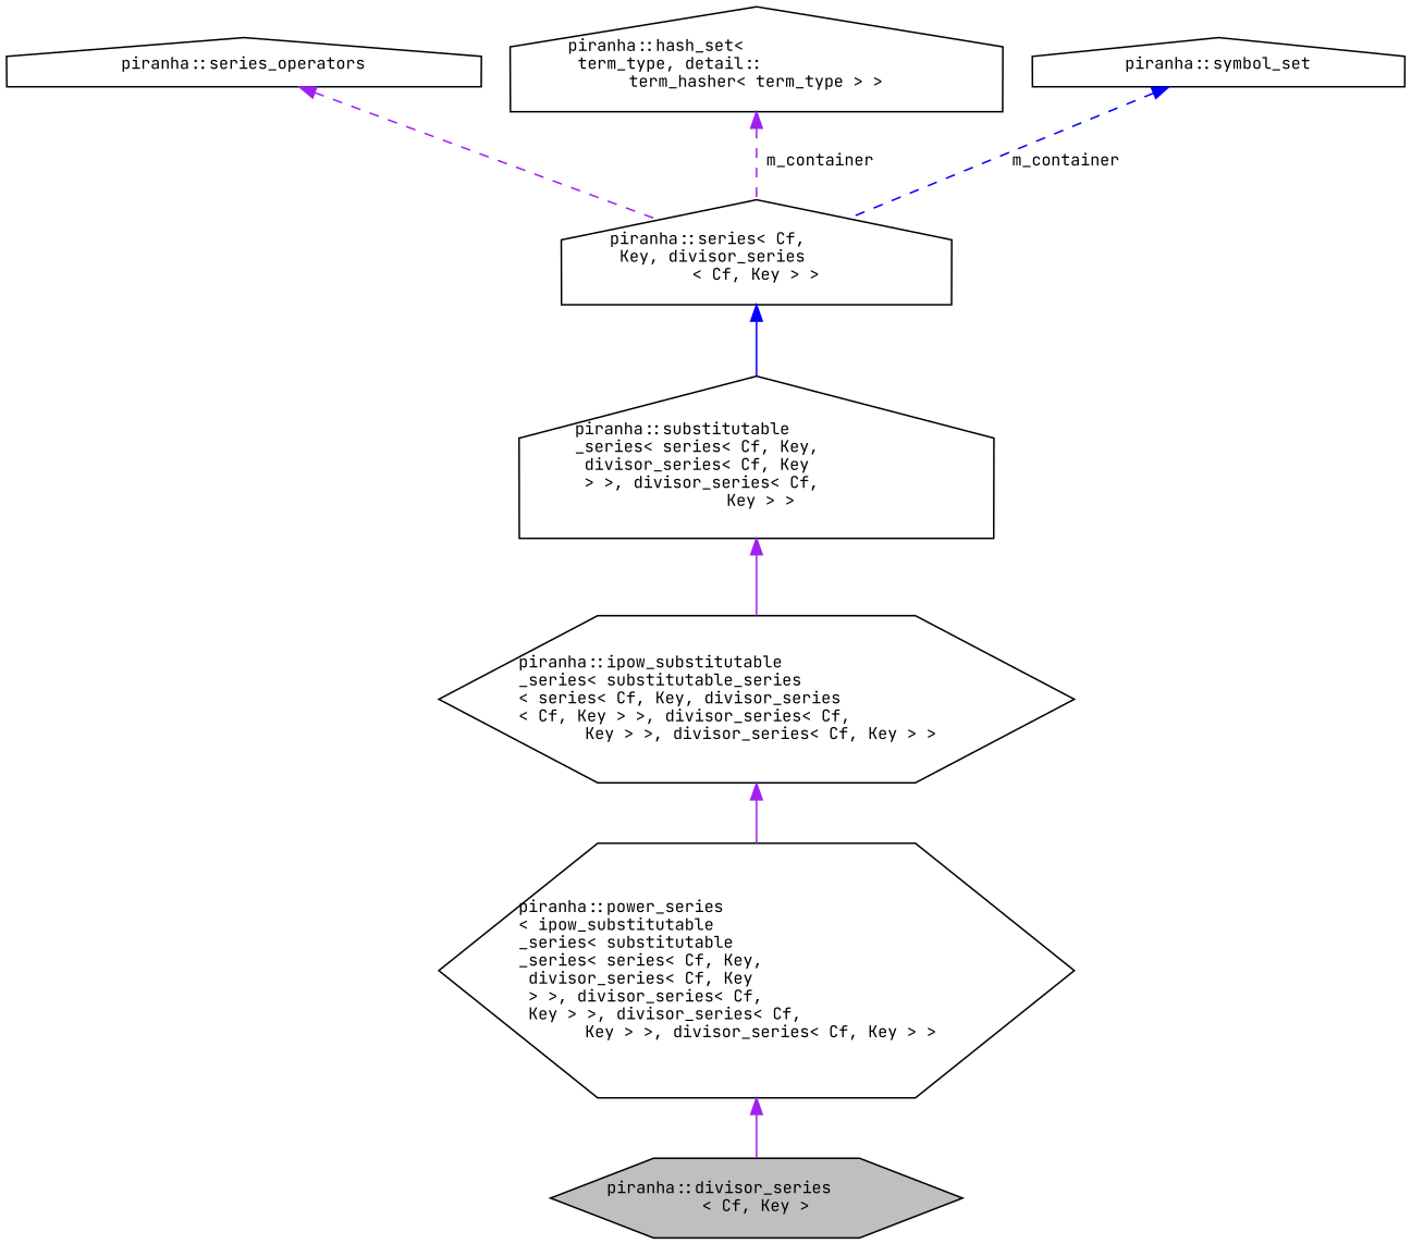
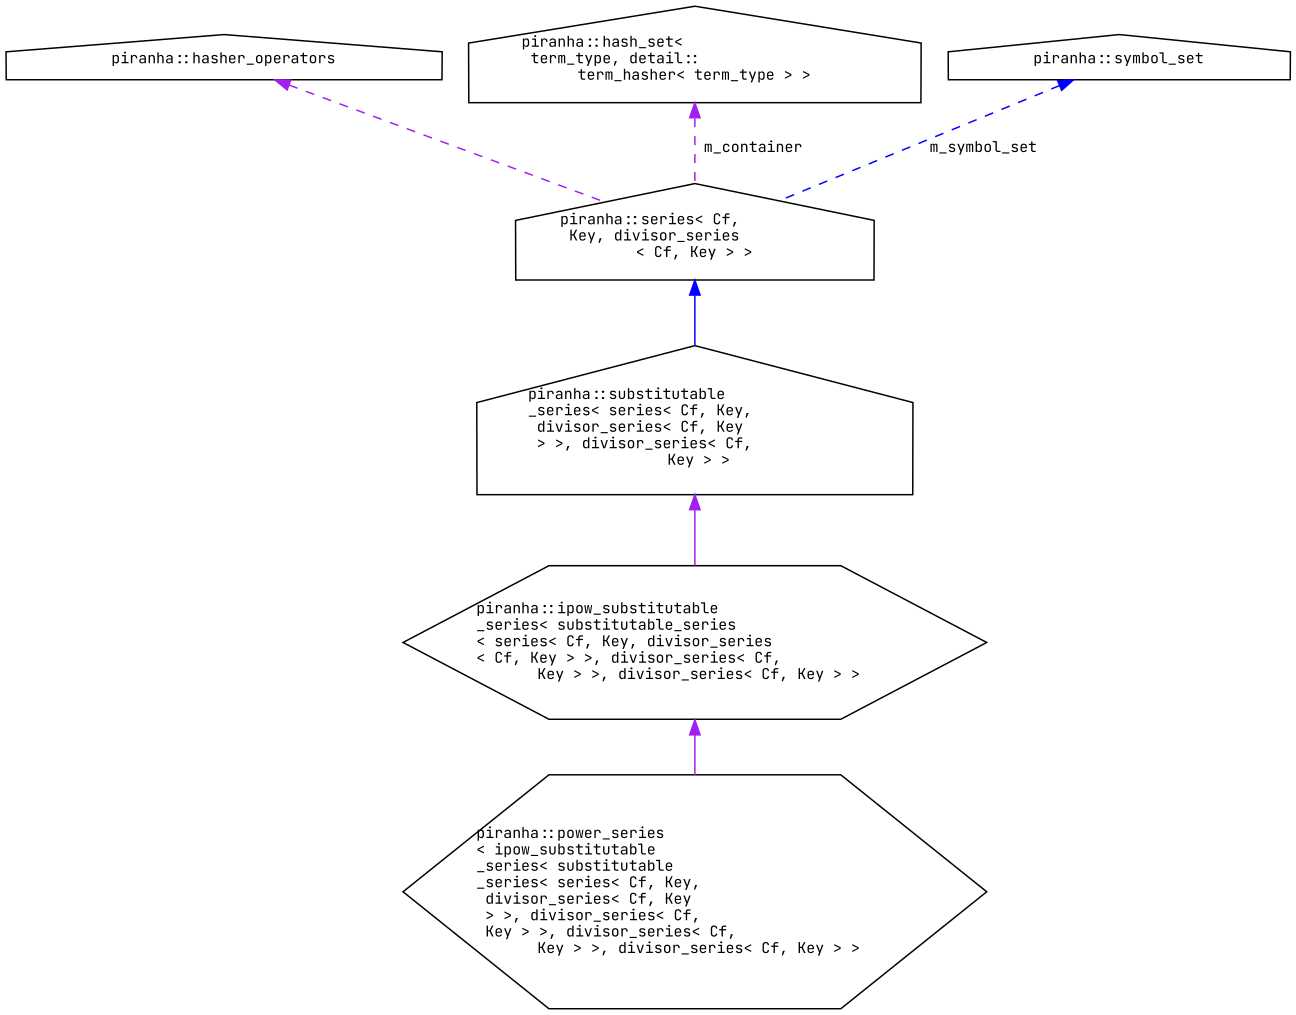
  digraph {
    fontname="JetBrains Mono"
    rankdir=TB
    node [color=black fillcolor=white fontname="JetBrains Mono" fontsize=10 shape=house style=filled]
    edge [color=purple dir=back fontname="JetBrains Mono" fontsize=10 labelfontname=Helvetica labelfontsize=10 style=solid]
-   n1 [fillcolor=grey75 fontcolor=black height=0.2 label="piranha::divisor_series\l\< Cf, Key \>" shape=hexagon width=0.4]
    n2 [height=0.2 label="piranha::power_series\l\< ipow_substitutable\l_series\< substitutable\l_series\< series\< Cf, Key,\l divisor_series\< Cf, Key\l \> \>, divisor_series\< Cf,\l Key \> \>, divisor_series\< Cf,\l Key \> \>, divisor_series\< Cf, Key \> \>" shape=hexagon width=0.4]
    n3 [height=0.2 label="piranha::ipow_substitutable\l_series\< substitutable_series\l\< series\< Cf, Key, divisor_series\l\< Cf, Key \> \>, divisor_series\< Cf,\l Key \> \>, divisor_series\< Cf, Key \> \>" shape=hexagon width=0.4]
    n4 [height=0.2 label="piranha::substitutable\l_series\< series\< Cf, Key,\l divisor_series\< Cf, Key\l \> \>, divisor_series\< Cf,\l Key \> \>" width=0.4]
    n5 [height=0.2 label="piranha::series\< Cf,\l Key, divisor_series\l\< Cf, Key \> \>" width=0.4]
-   n6 [height=0.2 label="piranha::series_operators" width=0.4]
+   n6 [height=0.2 label="piranha::hasher_operators" width=0.4]
    n7 [height=0.2 label="piranha::hash_set\<\l term_type, detail::\lterm_hasher\< term_type \> \>" width=0.4]
    n8 [height=0.2 label="piranha::symbol_set" width=0.4]
-   n2 -> n1
    n3 -> n2
    n4 -> n3
    n5 -> n4 [color=blue]
    n6 -> n5 [style=dashed]
    n7 -> n5 [label=" m_container" style=dashed]
-   n8 -> n5 [color=blue label=" m_container" style=dashed]
+   n8 -> n5 [color=blue label=" m_symbol_set" style=dashed]
  }
